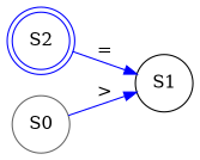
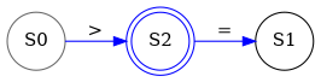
  digraph {
    rankdir=LR
    node [shape=circle]
    edge [color=blue style=solid]
    S2 [color=blue shape=doublecircle]
    S1 [color=black]
    S0 [color=gray40]
    S2 -> S1 [label="="]
-   S0 -> S1 [label=">"]
+   S0 -> S2 [label=">"]
  }
